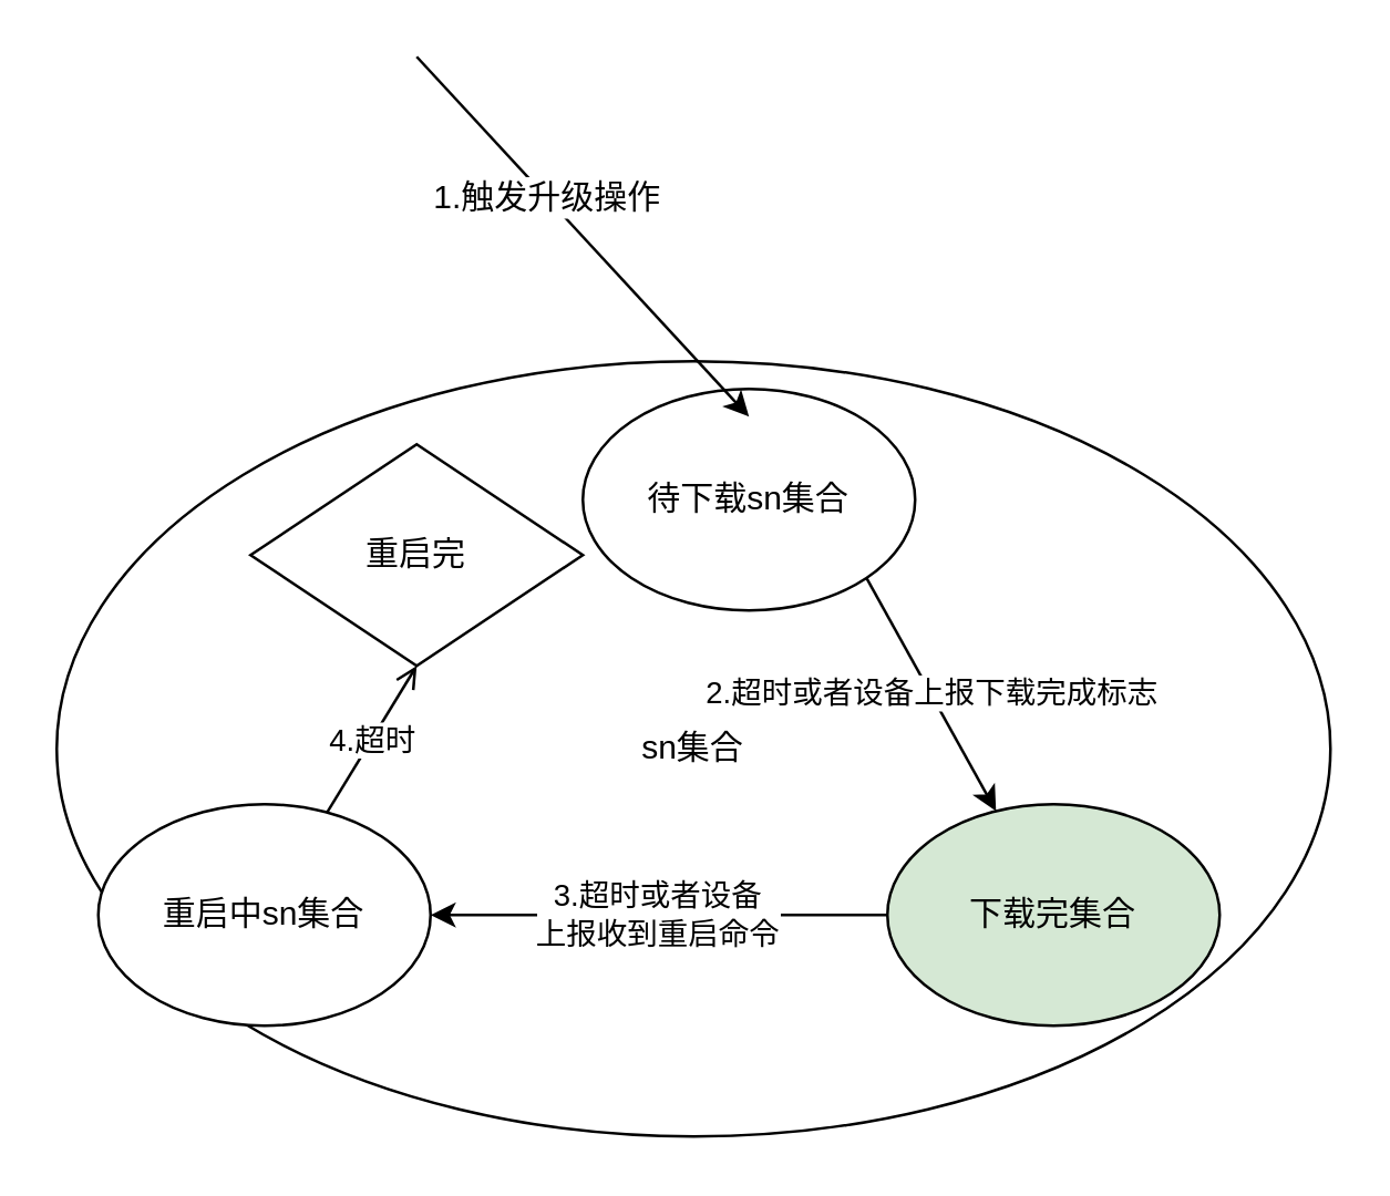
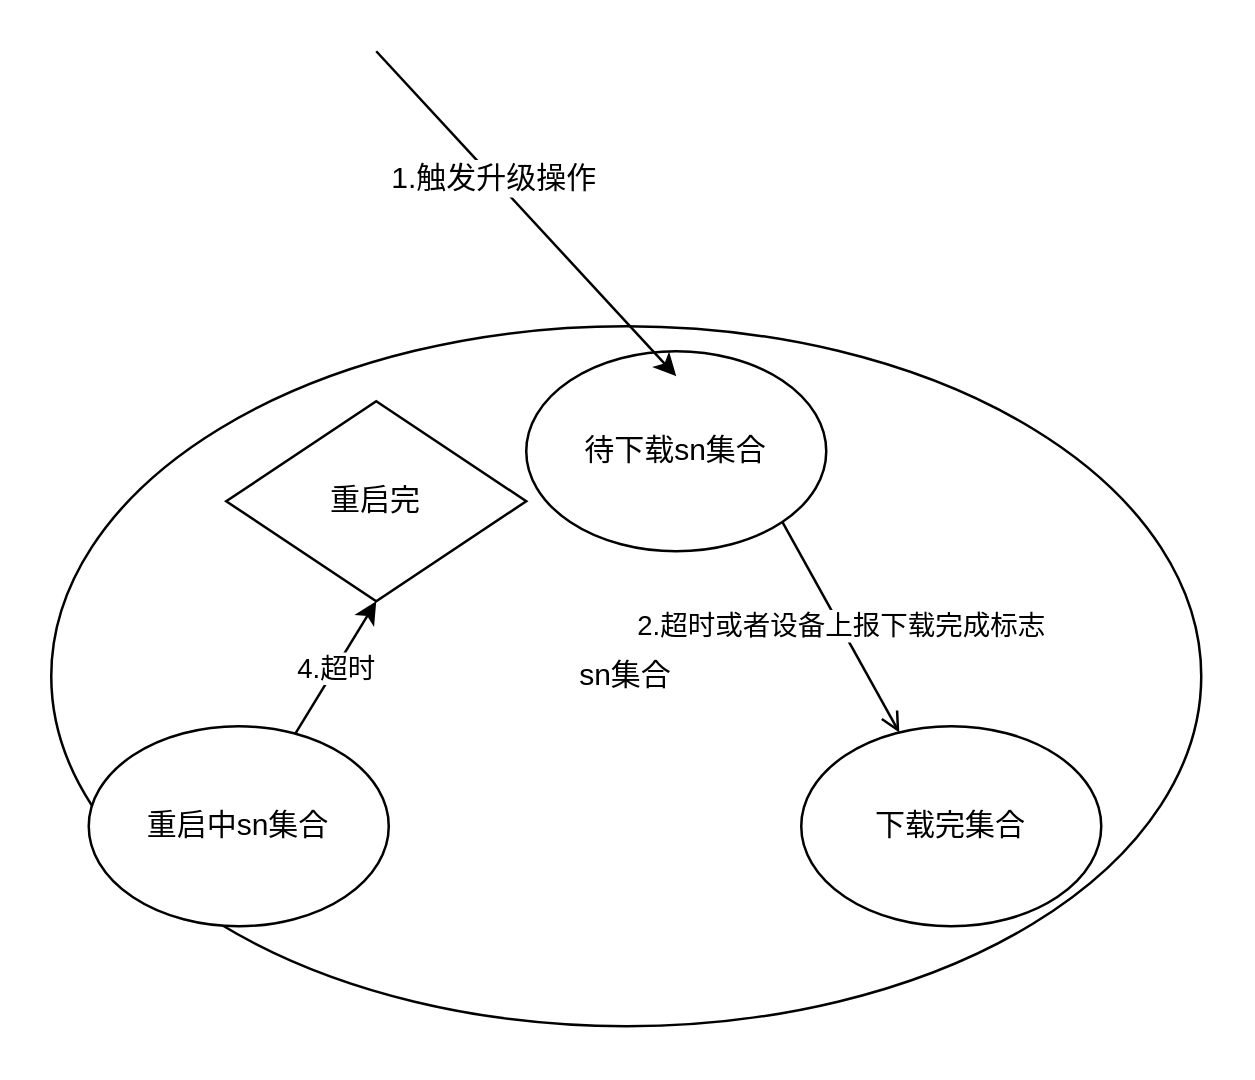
  <mxCell id="0" />
  <mxCell id="1" parent="0" />
  <mxCell id="2" value="sn集合" style="ellipse;whiteSpace=wrap;html=1;" vertex="1" parent="1"><mxGeometry x="20" y="130" width="460" height="280" as="geometry" /></mxCell>
  <mxCell id="3" value="重启中sn集合" style="ellipse;whiteSpace=wrap;html=1;" vertex="1" parent="1"><mxGeometry x="35" y="290" width="120" height="80" as="geometry" /></mxCell>
  <mxCell id="4" value="待下载sn集合" style="ellipse;whiteSpace=wrap;html=1;" vertex="1" parent="1"><mxGeometry x="210" y="140" width="120" height="80" as="geometry" /></mxCell>
- <mxCell id="5" value="2.超时或者设备上报下载完成标志" style="endArrow=classic;html=1;exitX=1;exitY=1;exitDx=0;exitDy=0;" edge="1" parent="1" source="4" target="7"><mxGeometry width="50" height="50" relative="1" as="geometry"><mxPoint x="150" y="280" as="sourcePoint" /><mxPoint x="200" y="230" as="targetPoint" /><Array as="points" /></mxGeometry></mxCell>
- <mxCell id="6" value="3.超时或者设备&lt;br&gt;上报收到重启命令" style="edgeStyle=none;rounded=0;orthogonalLoop=1;jettySize=auto;html=1;" edge="1" parent="1" source="7" target="3"><mxGeometry relative="1" as="geometry" /></mxCell>
- <mxCell id="7" value="下载完集合" style="ellipse;whiteSpace=wrap;html=1;fillColor=#d5e8d4;" vertex="1" parent="1"><mxGeometry x="320" y="290" width="120" height="80" as="geometry" /></mxCell>
+ <mxCell id="5" value="2.超时或者设备上报下载完成标志" style="endArrow=open;html=1;exitX=1;exitY=1;exitDx=0;exitDy=0;" edge="1" parent="1" source="4" target="7"><mxGeometry width="50" height="50" relative="1" as="geometry"><mxPoint x="150" y="280" as="sourcePoint" /><mxPoint x="200" y="230" as="targetPoint" /><Array as="points" /></mxGeometry></mxCell>
+ <mxCell id="7" value="下载完集合" style="ellipse;whiteSpace=wrap;html=1;" vertex="1" parent="1"><mxGeometry x="320" y="290" width="120" height="80" as="geometry" /></mxCell>
  <mxCell id="8" value="重启完" style="rhombus;whiteSpace=wrap;html=1;" vertex="1" parent="1"><mxGeometry x="90" y="160" width="120" height="80" as="geometry" /></mxCell>
- <mxCell id="9" value="4.超时" style="endArrow=open;html=1;entryX=0.5;entryY=1;entryDx=0;entryDy=0;" edge="1" parent="1" source="3" target="8"><mxGeometry width="50" height="50" relative="1" as="geometry"><mxPoint x="20" y="480" as="sourcePoint" /><mxPoint x="70" y="430" as="targetPoint" /></mxGeometry></mxCell>
+ <mxCell id="9" value="4.超时" style="endArrow=classic;html=1;entryX=0.5;entryY=1;entryDx=0;entryDy=0;" edge="1" parent="1" source="3" target="8"><mxGeometry width="50" height="50" relative="1" as="geometry"><mxPoint x="20" y="480" as="sourcePoint" /><mxPoint x="70" y="430" as="targetPoint" /></mxGeometry></mxCell>
  <mxCell id="10" value="" style="endArrow=classic;html=1;" edge="1" parent="1"><mxGeometry width="50" height="50" relative="1" as="geometry"><mxPoint x="150" y="20" as="sourcePoint" /><mxPoint x="270" y="150" as="targetPoint" /></mxGeometry></mxCell>
  <mxCell id="11" value="1.触发升级操作" style="text;html=1;resizable=0;points=[];align=center;verticalAlign=middle;labelBackgroundColor=#ffffff;" vertex="1" connectable="0" parent="10"><mxGeometry x="-0.224" y="1" relative="1" as="geometry"><mxPoint x="-1" as="offset" /></mxGeometry></mxCell>
